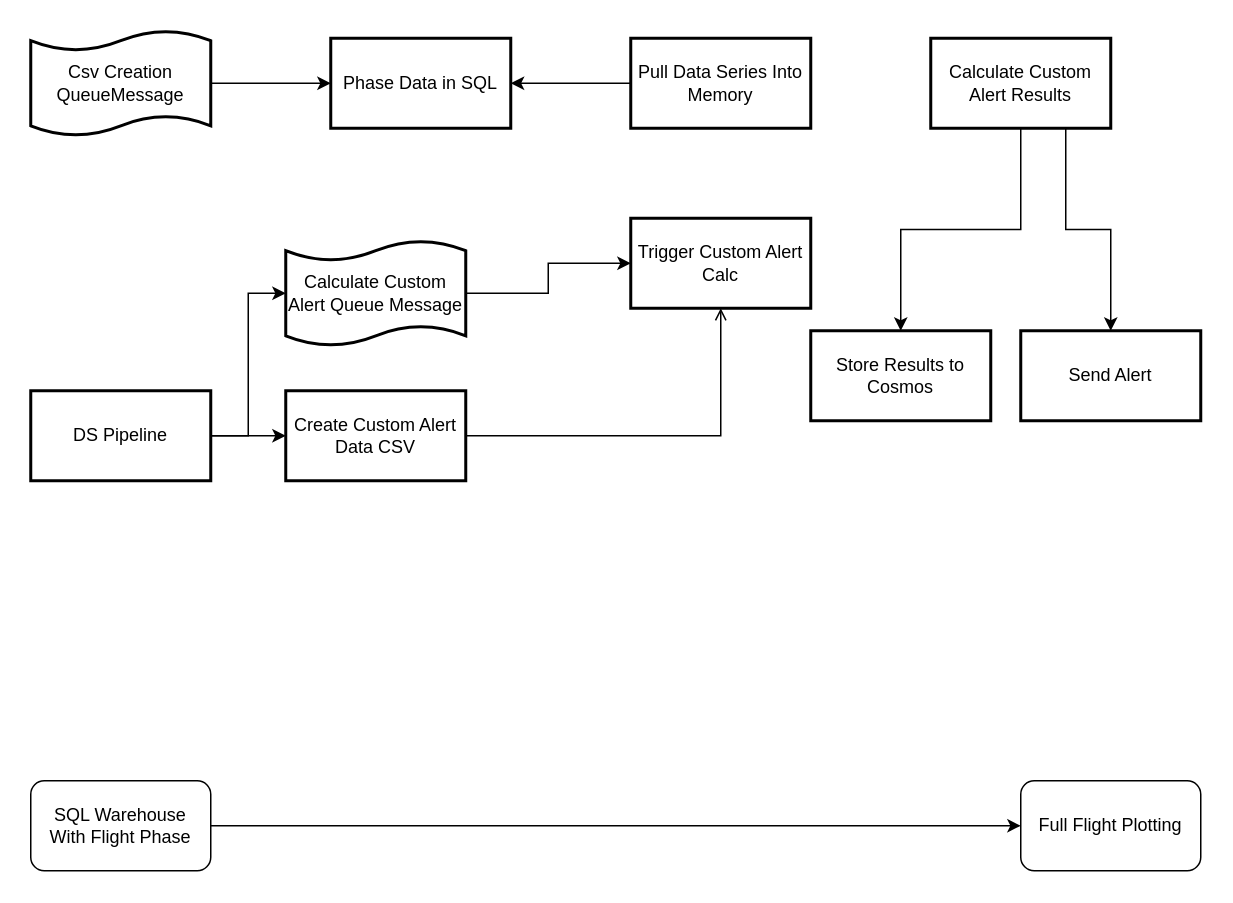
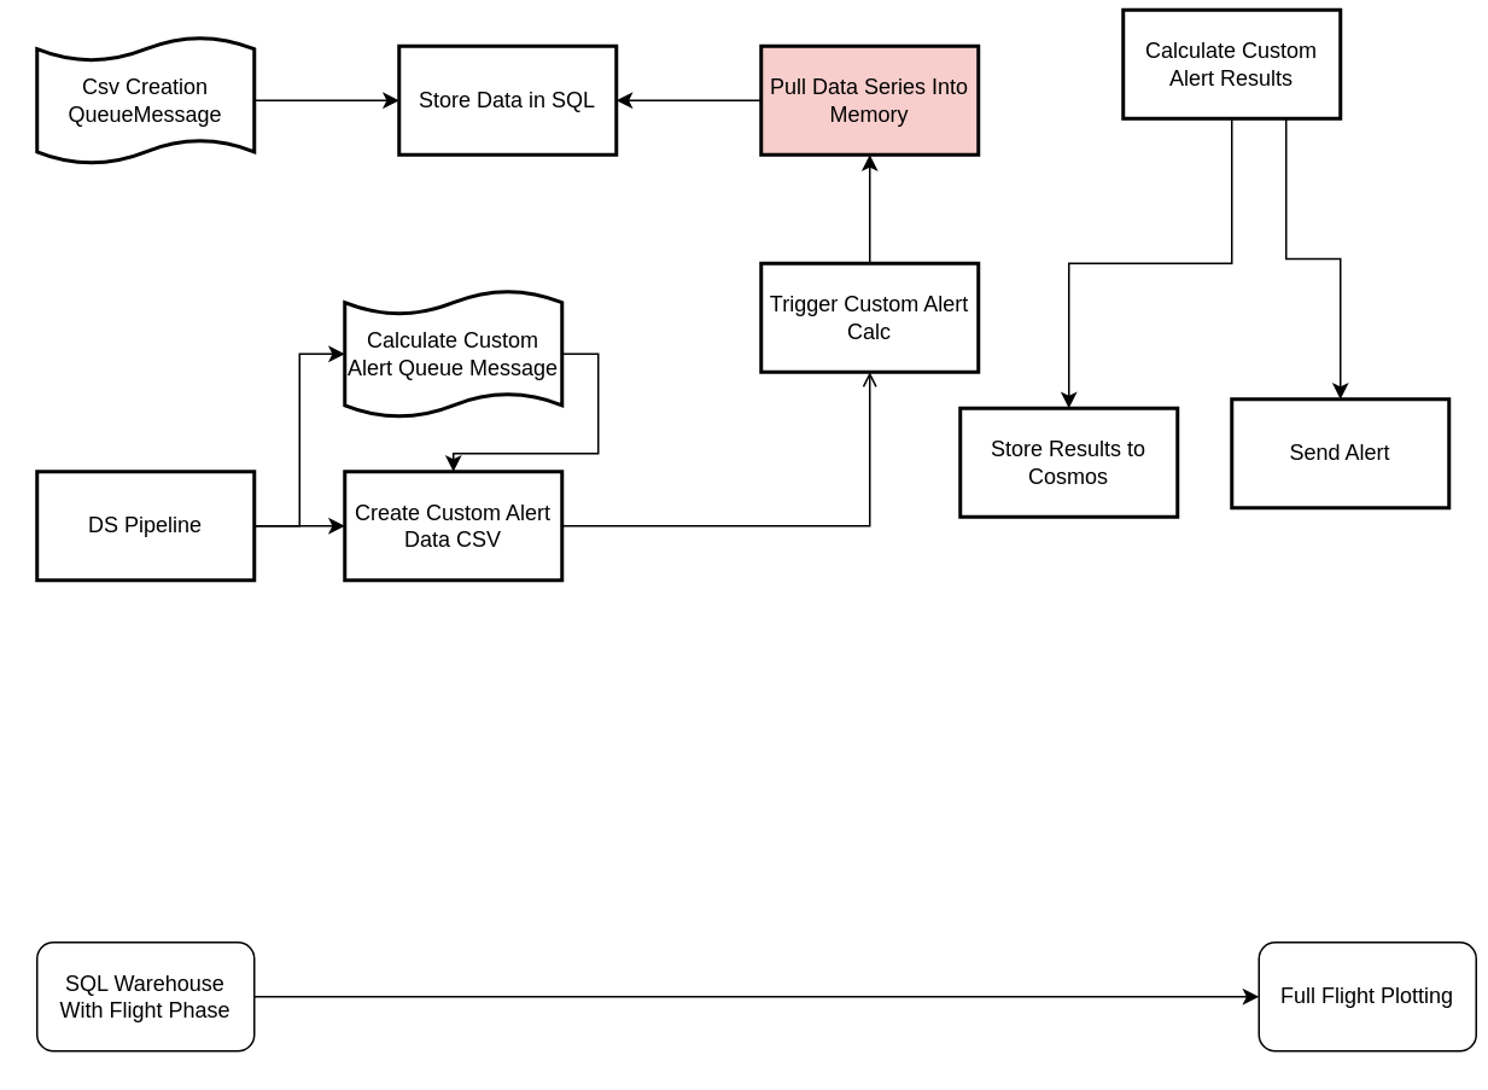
  <mxCell id="0" />
  <mxCell id="1" parent="0" />
  <mxCell id="2" value="" style="edgeStyle=orthogonalEdgeStyle;rounded=0;orthogonalLoop=1;jettySize=auto;html=1;" parent="1" source="3" target="13" edge="1"><mxGeometry relative="1" as="geometry" /></mxCell>
  <mxCell id="3" value="Csv Creation QueueMessage" style="shape=tape;whiteSpace=wrap;html=1;strokeWidth=2;size=0.19" parent="1" vertex="1"><mxGeometry x="20" y="20" width="120" height="70" as="geometry" /></mxCell>
  <mxCell id="4" value="" style="edgeStyle=orthogonalEdgeStyle;rounded=0;orthogonalLoop=1;jettySize=auto;html=1;" parent="1" source="5" target="13" edge="1"><mxGeometry relative="1" as="geometry" /></mxCell>
- <mxCell id="5" value="Pull Data Series Into Memory" style="whiteSpace=wrap;html=1;strokeWidth=2;" parent="1" vertex="1"><mxGeometry x="420" y="25" width="120" height="60" as="geometry" /></mxCell>
+ <mxCell id="5" value="Pull Data Series Into Memory" style="whiteSpace=wrap;html=1;strokeWidth=2;fillColor=#f8cecc;" parent="1" vertex="1"><mxGeometry x="420" y="25" width="120" height="60" as="geometry" /></mxCell>
  <mxCell id="6" value="" style="edgeStyle=orthogonalEdgeStyle;rounded=0;orthogonalLoop=1;jettySize=auto;html=1;" parent="1" source="7" edge="1"><mxGeometry relative="1" as="geometry"><mxPoint x="190" y="290" as="targetPoint" /></mxGeometry></mxCell>
  <mxCell id="7" value="DS Pipeline" style="whiteSpace=wrap;html=1;strokeWidth=2;" parent="1" vertex="1"><mxGeometry x="20" y="260" width="120" height="60" as="geometry" /></mxCell>
  <mxCell id="8" value="" style="edgeStyle=orthogonalEdgeStyle;rounded=0;orthogonalLoop=1;jettySize=auto;html=1;exitX=0.75;exitY=1;exitDx=0;exitDy=0;" parent="1" source="10" target="11" edge="1"><mxGeometry relative="1" as="geometry" /></mxCell>
  <mxCell id="9" value="" style="edgeStyle=orthogonalEdgeStyle;rounded=0;orthogonalLoop=1;jettySize=auto;html=1;" parent="1" source="10" target="12" edge="1"><mxGeometry relative="1" as="geometry" /></mxCell>
- <mxCell id="10" value="Calculate Custom Alert Results" style="whiteSpace=wrap;html=1;strokeWidth=2;" parent="1" vertex="1"><mxGeometry x="620" y="25" width="120" height="60" as="geometry" /></mxCell>
+ <mxCell id="10" value="Calculate Custom Alert Results" style="whiteSpace=wrap;html=1;strokeWidth=2;" parent="1" vertex="1"><mxGeometry x="620" y="5" width="120" height="60" as="geometry" /></mxCell>
  <mxCell id="11" value="Send Alert " style="whiteSpace=wrap;html=1;strokeWidth=2;" parent="1" vertex="1"><mxGeometry x="680" y="220" width="120" height="60" as="geometry" /></mxCell>
- <mxCell id="12" value="Store Results to Cosmos" style="whiteSpace=wrap;html=1;strokeWidth=2;" parent="1" vertex="1"><mxGeometry x="540" y="220" width="120" height="60" as="geometry" /></mxCell>
- <mxCell id="13" value="Phase Data in SQL" style="whiteSpace=wrap;html=1;strokeWidth=2;" parent="1" vertex="1"><mxGeometry x="220" y="25" width="120" height="60" as="geometry" /></mxCell>
+ <mxCell id="12" value="Store Results to Cosmos" style="whiteSpace=wrap;html=1;strokeWidth=2;" parent="1" vertex="1"><mxGeometry x="530" y="225" width="120" height="60" as="geometry" /></mxCell>
+ <mxCell id="13" value="Store Data in SQL" style="whiteSpace=wrap;html=1;strokeWidth=2;" parent="1" vertex="1"><mxGeometry x="220" y="25" width="120" height="60" as="geometry" /></mxCell>
+ <mxCell id="14" style="edgeStyle=orthogonalEdgeStyle;rounded=0;orthogonalLoop=1;jettySize=auto;html=1;entryX=0.5;entryY=1;entryDx=0;entryDy=0;" parent="1" source="15" target="5" edge="1"><mxGeometry relative="1" as="geometry" /></mxCell>
  <mxCell id="15" value="Trigger Custom Alert Calc" style="whiteSpace=wrap;html=1;strokeWidth=2;" parent="1" vertex="1"><mxGeometry x="420" y="145" width="120" height="60" as="geometry" /></mxCell>
  <mxCell id="16" value="" style="edgeStyle=orthogonalEdgeStyle;rounded=0;orthogonalLoop=1;jettySize=auto;html=1;" parent="1" source="17" target="18" edge="1"><mxGeometry relative="1" as="geometry" /></mxCell>
  <mxCell id="17" value="&lt;div&gt;SQL Warehouse&lt;/div&gt;&lt;div&gt;With Flight Phase&lt;/div&gt;" style="rounded=1;whiteSpace=wrap;html=1;" parent="1" vertex="1"><mxGeometry x="20" y="520" width="120" height="60" as="geometry" /></mxCell>
- <mxCell id="18" value="Full Flight Plotting" style="whiteSpace=wrap;html=1;rounded=1;" parent="1" vertex="1"><mxGeometry x="680" y="520" width="120" height="60" as="geometry" /></mxCell>
+ <mxCell id="18" value="Full Flight Plotting" style="whiteSpace=wrap;html=1;rounded=1;" parent="1" vertex="1"><mxGeometry x="695" y="520" width="120" height="60" as="geometry" /></mxCell>
  <mxCell id="19" style="edgeStyle=orthogonalEdgeStyle;rounded=0;orthogonalLoop=1;jettySize=auto;html=1;entryX=0.5;entryY=1;entryDx=0;entryDy=0;endArrow=open;" edge="1" parent="1" source="20" target="15"><mxGeometry relative="1" as="geometry" /></mxCell>
  <mxCell id="20" value="Create Custom Alert Data CSV" style="whiteSpace=wrap;html=1;strokeWidth=2;" vertex="1" parent="1"><mxGeometry x="190" y="260" width="120" height="60" as="geometry" /></mxCell>
- <mxCell id="21" style="edgeStyle=orthogonalEdgeStyle;rounded=0;orthogonalLoop=1;jettySize=auto;html=1;exitX=1;exitY=0.5;exitDx=0;exitDy=0;exitPerimeter=0;entryX=0;entryY=0.5;entryDx=0;entryDy=0;" edge="1" parent="1" source="22" target="15"><mxGeometry relative="1" as="geometry" /></mxCell>
+ <mxCell id="21" style="edgeStyle=orthogonalEdgeStyle;rounded=0;orthogonalLoop=1;jettySize=auto;html=1;exitX=1;exitY=0.5;exitDx=0;exitDy=0;exitPerimeter=0;" edge="1" parent="1" source="22" target="20"><mxGeometry relative="1" as="geometry" /></mxCell>
  <mxCell id="22" value="Calculate Custom Alert Queue Message" style="shape=tape;whiteSpace=wrap;html=1;strokeWidth=2;size=0.19" vertex="1" parent="1"><mxGeometry x="190" y="160" width="120" height="70" as="geometry" /></mxCell>
  <mxCell id="23" style="edgeStyle=orthogonalEdgeStyle;rounded=0;orthogonalLoop=1;jettySize=auto;html=1;entryX=0;entryY=0.5;entryDx=0;entryDy=0;entryPerimeter=0;" edge="1" parent="1" source="7" target="22"><mxGeometry relative="1" as="geometry" /></mxCell>
